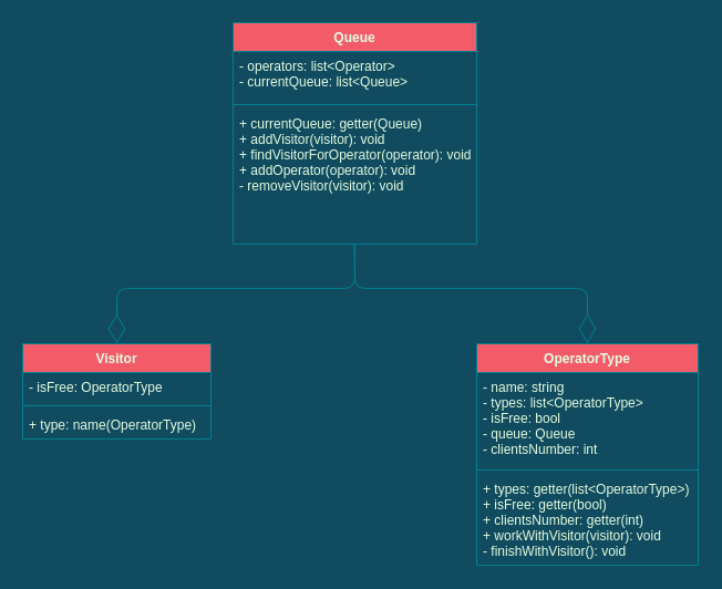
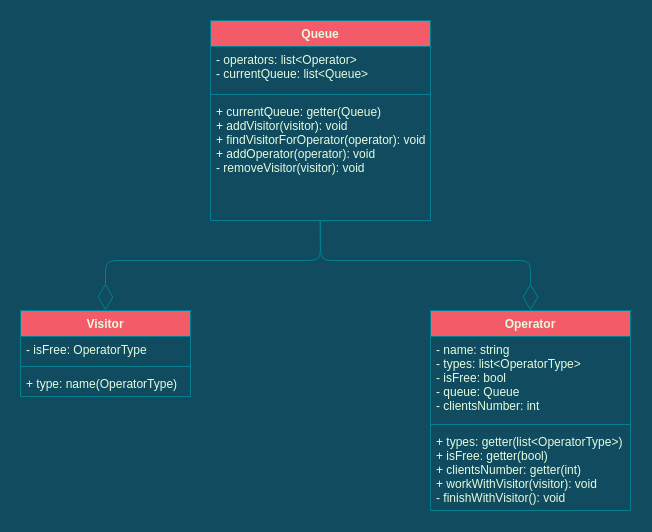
  <mxCell id="0" />
  <mxCell id="1" parent="0" />
  <mxCell id="2" value="Visitor" style="swimlane;fontStyle=1;align=center;verticalAlign=top;childLayout=stackLayout;horizontal=1;startSize=26;horizontalStack=0;resizeParent=1;resizeParentMax=0;resizeLast=0;collapsible=1;marginBottom=0;fillColor=#F45B69;strokeColor=#028090;fontColor=#E4FDE1;" parent="1" vertex="1"><mxGeometry x="20" y="310" width="170" height="86" as="geometry" /></mxCell>
  <mxCell id="3" value="- isFree: OperatorType" style="text;strokeColor=none;fillColor=none;align=left;verticalAlign=top;spacingLeft=4;spacingRight=4;overflow=hidden;rotatable=0;points=[[0,0.5],[1,0.5]];portConstraint=eastwest;fontColor=#E4FDE1;" parent="2" vertex="1"><mxGeometry y="26" width="170" height="26" as="geometry" /></mxCell>
  <mxCell id="4" value="" style="line;strokeWidth=1;fillColor=none;align=left;verticalAlign=middle;spacingTop=-1;spacingLeft=3;spacingRight=3;rotatable=0;labelPosition=right;points=[];portConstraint=eastwest;strokeColor=#028090;fontColor=#E4FDE1;labelBackgroundColor=#114B5F;" parent="2" vertex="1"><mxGeometry y="52" width="170" height="8" as="geometry" /></mxCell>
  <mxCell id="5" value="+ type: name(OperatorType)" style="text;strokeColor=none;fillColor=none;align=left;verticalAlign=top;spacingLeft=4;spacingRight=4;overflow=hidden;rotatable=0;points=[[0,0.5],[1,0.5]];portConstraint=eastwest;fontColor=#E4FDE1;" parent="2" vertex="1"><mxGeometry y="60" width="170" height="26" as="geometry" /></mxCell>
  <mxCell id="6" value="Queue" style="swimlane;fontStyle=1;align=center;verticalAlign=top;childLayout=stackLayout;horizontal=1;startSize=26;horizontalStack=0;resizeParent=1;resizeParentMax=0;resizeLast=0;collapsible=1;marginBottom=0;fillColor=#F45B69;strokeColor=#028090;fontColor=#E4FDE1;" parent="1" vertex="1"><mxGeometry x="210" y="20" width="220" height="200" as="geometry" /></mxCell>
  <mxCell id="7" value="- operators: list&lt;Operator&gt;&#10;- currentQueue: list&lt;Queue&gt;" style="text;strokeColor=none;fillColor=none;align=left;verticalAlign=top;spacingLeft=4;spacingRight=4;overflow=hidden;rotatable=0;points=[[0,0.5],[1,0.5]];portConstraint=eastwest;fontColor=#E4FDE1;" parent="6" vertex="1"><mxGeometry y="26" width="220" height="44" as="geometry" /></mxCell>
  <mxCell id="8" value="" style="line;strokeWidth=1;fillColor=none;align=left;verticalAlign=middle;spacingTop=-1;spacingLeft=3;spacingRight=3;rotatable=0;labelPosition=right;points=[];portConstraint=eastwest;strokeColor=#028090;fontColor=#E4FDE1;labelBackgroundColor=#114B5F;" parent="6" vertex="1"><mxGeometry y="70" width="220" height="8" as="geometry" /></mxCell>
  <mxCell id="9" value="+ currentQueue: getter(Queue)&#10;+ addVisitor(visitor): void&#10;+ findVisitorForOperator(operator): void&#10;+ addOperator(operator): void&#10;- removeVisitor(visitor): void" style="text;strokeColor=none;fillColor=none;align=left;verticalAlign=top;spacingLeft=4;spacingRight=4;overflow=hidden;rotatable=0;points=[[0,0.5],[1,0.5]];portConstraint=eastwest;fontColor=#E4FDE1;" parent="6" vertex="1"><mxGeometry y="78" width="220" height="122" as="geometry" /></mxCell>
- <mxCell id="10" value="OperatorType" style="swimlane;fontStyle=1;align=center;verticalAlign=top;childLayout=stackLayout;horizontal=1;startSize=26;horizontalStack=0;resizeParent=1;resizeParentMax=0;resizeLast=0;collapsible=1;marginBottom=0;fillColor=#F45B69;strokeColor=#028090;fontColor=#E4FDE1;" parent="1" vertex="1"><mxGeometry x="430" y="310" width="200" height="200" as="geometry" /></mxCell>
+ <mxCell id="10" value="Operator" style="swimlane;fontStyle=1;align=center;verticalAlign=top;childLayout=stackLayout;horizontal=1;startSize=26;horizontalStack=0;resizeParent=1;resizeParentMax=0;resizeLast=0;collapsible=1;marginBottom=0;fillColor=#F45B69;strokeColor=#028090;fontColor=#E4FDE1;" parent="1" vertex="1"><mxGeometry x="430" y="310" width="200" height="200" as="geometry" /></mxCell>
  <mxCell id="11" value="- name: string&#10;- types: list&lt;OperatorType&gt;&#10;- isFree: bool&#10;- queue: Queue&#10;- clientsNumber: int" style="text;strokeColor=none;fillColor=none;align=left;verticalAlign=top;spacingLeft=4;spacingRight=4;overflow=hidden;rotatable=0;points=[[0,0.5],[1,0.5]];portConstraint=eastwest;fontColor=#E4FDE1;" parent="10" vertex="1"><mxGeometry y="26" width="200" height="84" as="geometry" /></mxCell>
  <mxCell id="12" value="" style="line;strokeWidth=1;fillColor=none;align=left;verticalAlign=middle;spacingTop=-1;spacingLeft=3;spacingRight=3;rotatable=0;labelPosition=right;points=[];portConstraint=eastwest;strokeColor=#028090;fontColor=#E4FDE1;labelBackgroundColor=#114B5F;" parent="10" vertex="1"><mxGeometry y="110" width="200" height="8" as="geometry" /></mxCell>
  <mxCell id="13" value="+ types: getter(list&lt;OperatorType&gt;)&#10;+ isFree: getter(bool)&#10;+ clientsNumber: getter(int)&#10;+ workWithVisitor(visitor): void&#10;- finishWithVisitor(): void" style="text;strokeColor=none;fillColor=none;align=left;verticalAlign=top;spacingLeft=4;spacingRight=4;overflow=hidden;rotatable=0;points=[[0,0.5],[1,0.5]];portConstraint=eastwest;fontColor=#E4FDE1;" parent="10" vertex="1"><mxGeometry y="118" width="200" height="82" as="geometry" /></mxCell>
  <mxCell id="14" value="" style="endArrow=diamondThin;endFill=0;endSize=24;html=1;entryX=0.5;entryY=0;entryDx=0;entryDy=0;exitX=0.498;exitY=1.005;exitDx=0;exitDy=0;exitPerimeter=0;strokeColor=#028090;fontColor=#E4FDE1;labelBackgroundColor=#114B5F;" parent="1" source="9" target="2" edge="1"><mxGeometry width="160" relative="1" as="geometry"><mxPoint x="200" y="260" as="sourcePoint" /><mxPoint x="360" y="260" as="targetPoint" /><Array as="points"><mxPoint x="320" y="260" /><mxPoint x="105" y="260" /></Array></mxGeometry></mxCell>
  <mxCell id="15" value="" style="endArrow=diamondThin;endFill=0;endSize=24;html=1;entryX=0.5;entryY=0;entryDx=0;entryDy=0;strokeColor=#028090;fontColor=#E4FDE1;labelBackgroundColor=#114B5F;" parent="1" target="10" edge="1"><mxGeometry width="160" relative="1" as="geometry"><mxPoint x="320" y="220" as="sourcePoint" /><mxPoint x="580" y="260" as="targetPoint" /><Array as="points"><mxPoint x="320" y="260" /><mxPoint x="530" y="260" /></Array></mxGeometry></mxCell>
